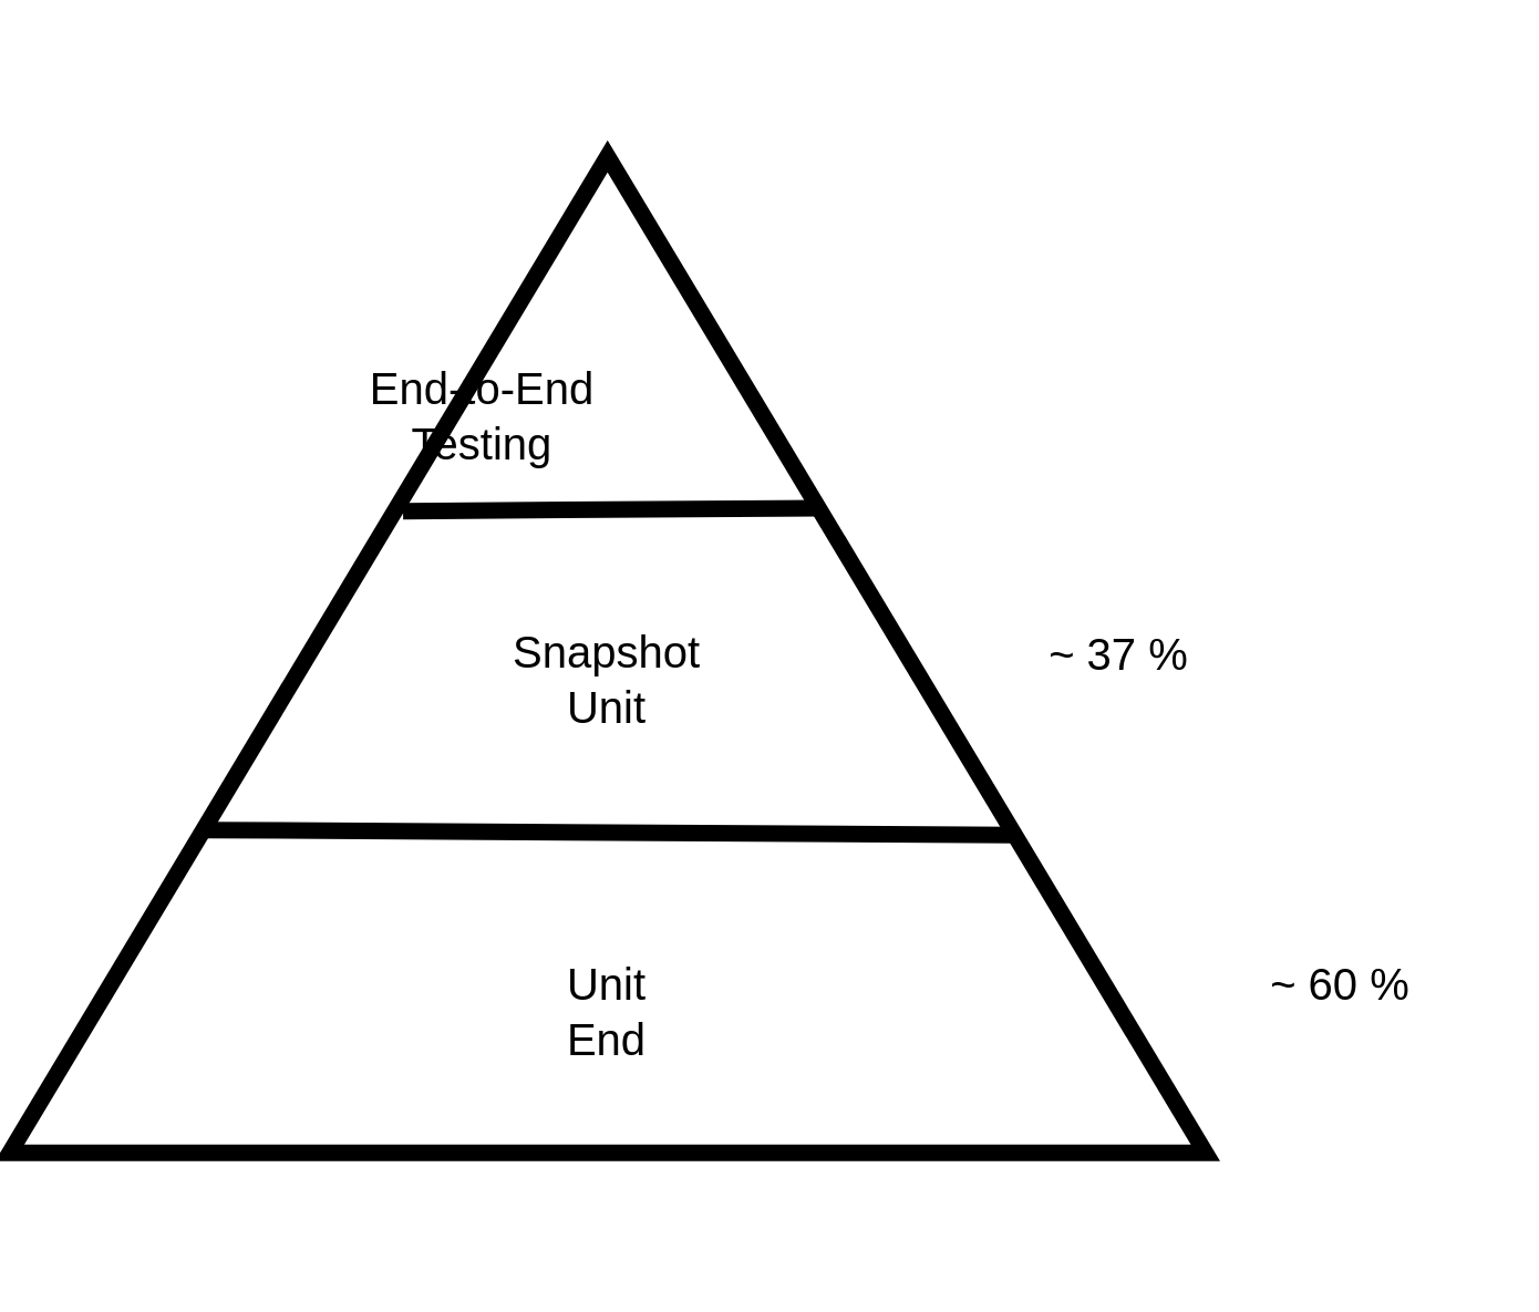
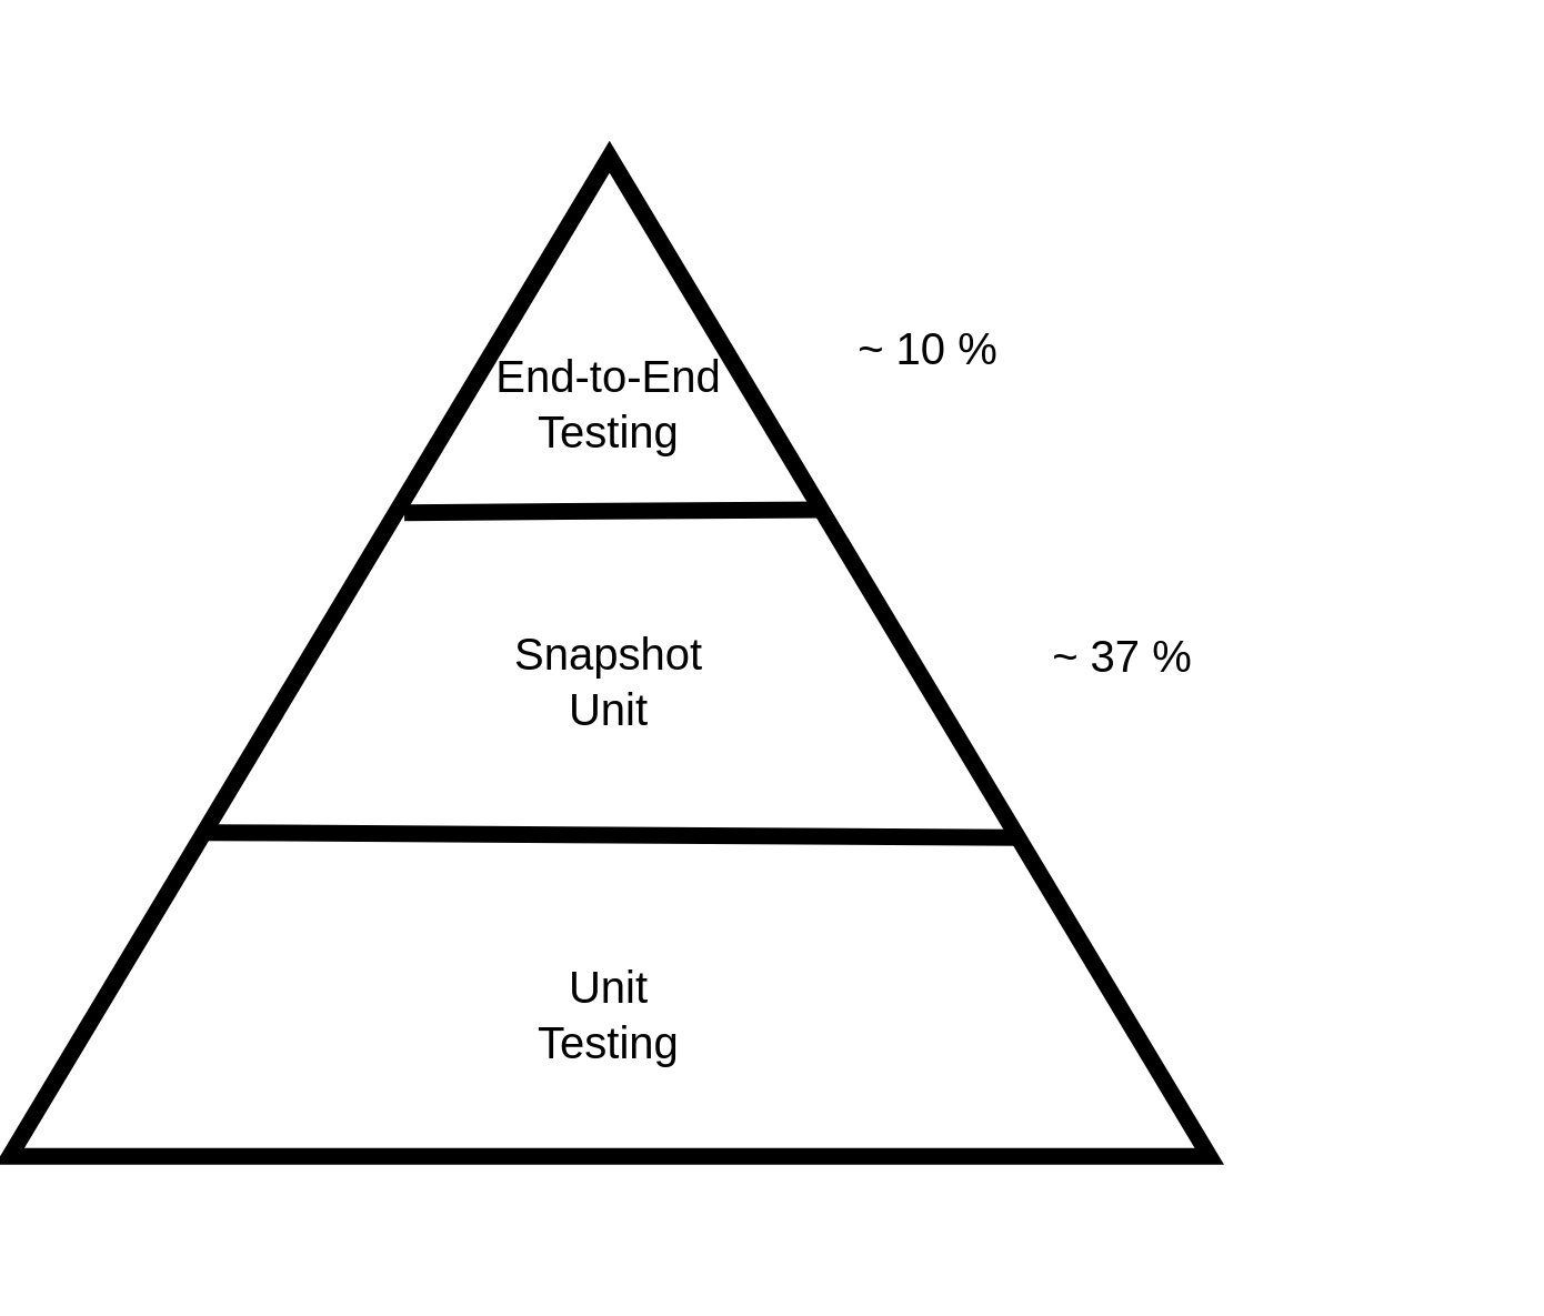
  <mxCell id="0" />
  <mxCell id="1" parent="0" />
  <mxCell id="2" value="" style="triangle;whiteSpace=wrap;html=1;rotation=-90;strokeColor=#000000;fillColor=none;strokeWidth=6;" parent="1" vertex="1"><mxGeometry x="20" y="20" width="360" height="432" as="geometry" /></mxCell>
  <mxCell id="3" value="" style="endArrow=none;html=1;exitX=0.644;exitY=0.329;exitDx=0;exitDy=0;exitPerimeter=0;entryX=0.647;entryY=0.679;entryDx=0;entryDy=0;entryPerimeter=0;strokeWidth=6;" parent="1" source="2" target="2" edge="1"><mxGeometry width="50" height="50" relative="1" as="geometry"><mxPoint x="145" y="290" as="sourcePoint" /><mxPoint x="195" y="240" as="targetPoint" /></mxGeometry></mxCell>
  <mxCell id="4" value="" style="endArrow=none;html=1;exitX=0.324;exitY=0.161;exitDx=0;exitDy=0;exitPerimeter=0;entryX=0.319;entryY=0.841;entryDx=0;entryDy=0;entryPerimeter=0;strokeWidth=6;" parent="1" source="2" target="2" edge="1"><mxGeometry width="50" height="50" relative="1" as="geometry"><mxPoint x="34.996" y="310" as="sourcePoint" /><mxPoint x="185.056" y="310" as="targetPoint" /></mxGeometry></mxCell>
- <mxCell id="5" value="&lt;font style=&quot;font-size: 16px;&quot;&gt;End-to-End&lt;br&gt;Testing&lt;br&gt;&lt;/font&gt;" style="text;html=1;strokeColor=none;fillColor=none;align=center;verticalAlign=middle;whiteSpace=wrap;rounded=0;strokeWidth=6;" parent="1" vertex="1"><mxGeometry x="105" y="135" width="100" height="30" as="geometry" /></mxCell>
+ <mxCell id="5" value="&lt;font style=&quot;font-size: 16px;&quot;&gt;End-to-End&lt;br&gt;Testing&lt;br&gt;&lt;/font&gt;" style="text;html=1;strokeColor=none;fillColor=none;align=center;verticalAlign=middle;whiteSpace=wrap;rounded=0;strokeWidth=6;" parent="1" vertex="1"><mxGeometry x="150" y="130" width="100" height="30" as="geometry" /></mxCell>
  <mxCell id="6" value="&lt;font style=&quot;font-size: 16px;&quot;&gt;Snapshot&lt;br&gt;Unit&lt;br&gt;&lt;/font&gt;" style="text;html=1;strokeColor=none;fillColor=none;align=center;verticalAlign=middle;whiteSpace=wrap;rounded=0;strokeWidth=6;" parent="1" vertex="1"><mxGeometry x="150" y="230" width="100" height="30" as="geometry" /></mxCell>
- <mxCell id="7" value="&lt;font style=&quot;font-size: 16px;&quot;&gt;Unit&lt;br&gt;End&lt;br&gt;&lt;/font&gt;" style="text;html=1;strokeColor=none;fillColor=none;align=center;verticalAlign=middle;whiteSpace=wrap;rounded=0;strokeWidth=6;" parent="1" vertex="1"><mxGeometry x="150" y="350" width="100" height="30" as="geometry" /></mxCell>
+ <mxCell id="7" value="&lt;font style=&quot;font-size: 16px;&quot;&gt;Unit&lt;br&gt;Testing&lt;br&gt;&lt;/font&gt;" style="text;html=1;strokeColor=none;fillColor=none;align=center;verticalAlign=middle;whiteSpace=wrap;rounded=0;strokeWidth=6;" parent="1" vertex="1"><mxGeometry x="150" y="350" width="100" height="30" as="geometry" /></mxCell>
  <mxCell id="8" value="&lt;font style=&quot;font-size: 16px;&quot;&gt;~ 37 %&lt;br&gt;&lt;/font&gt;" style="text;html=1;strokeColor=none;fillColor=none;align=center;verticalAlign=middle;whiteSpace=wrap;rounded=0;strokeWidth=6;" parent="1" vertex="1"><mxGeometry x="335" y="221" width="100" height="30" as="geometry" /></mxCell>
- <mxCell id="10" value="&lt;font style=&quot;font-size: 16px;&quot;&gt;~ 60 %&lt;br&gt;&lt;/font&gt;" style="text;html=1;strokeColor=none;fillColor=none;align=center;verticalAlign=middle;whiteSpace=wrap;rounded=0;strokeWidth=6;" parent="1" vertex="1"><mxGeometry x="415" y="340" width="100" height="30" as="geometry" /></mxCell>
+ <mxCell id="9" value="&lt;font style=&quot;font-size: 16px;&quot;&gt;~ 10 %&lt;br&gt;&lt;/font&gt;" style="text;html=1;strokeColor=none;fillColor=none;align=center;verticalAlign=middle;whiteSpace=wrap;rounded=0;strokeWidth=6;" parent="1" vertex="1"><mxGeometry x="265" y="110" width="100" height="30" as="geometry" /></mxCell>
